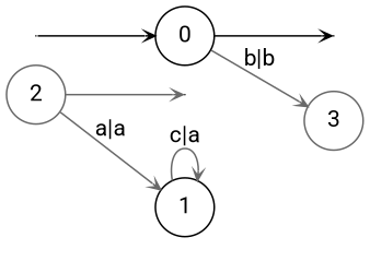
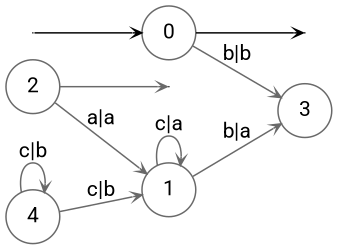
  digraph {
    fontname=Roboto
    rankdir=LR
    vcsn_context="lat<letterset<char_letters(abc)>, letterset<char_letters(abc)>>, b"
    node [fontname=Roboto shape=circle style=rounded]
    edge [arrowhead=vee arrowsize=.6 fontname=Roboto color=DimGray]
    I0 [shape=point width=0 style=""]
    F0 [shape=point width=0 style=""]
    F2 [shape=point width=0 style=""]
-   0 [width=0.5]
-   1 [color=black width=0.5]
+   0 [width=0.5 color=DimGray]
+   1 [color=DimGray width=0.5]
    2 [color=DimGray width=0.5]
    3 [color=DimGray width=0.5]
+   4 [color=DimGray width=0.5]
    subgraph sub_1 {
      I0
      F0
      F2
    }
    subgraph sub_2 {
      0
      1
      2
      3
+     4
    }
    I0 -> 0 [color=""]
    0 -> F0 [color=""]
    0 -> 3 [label="b|b"]
    1 -> 1 [label="c|a"]
+   1 -> 3 [label="b|a"]
    2 -> F2
    2 -> 1 [label="a|a"]
+   4 -> 1 [label="c|b"]
+   4 -> 4 [label="c|b"]
  }
